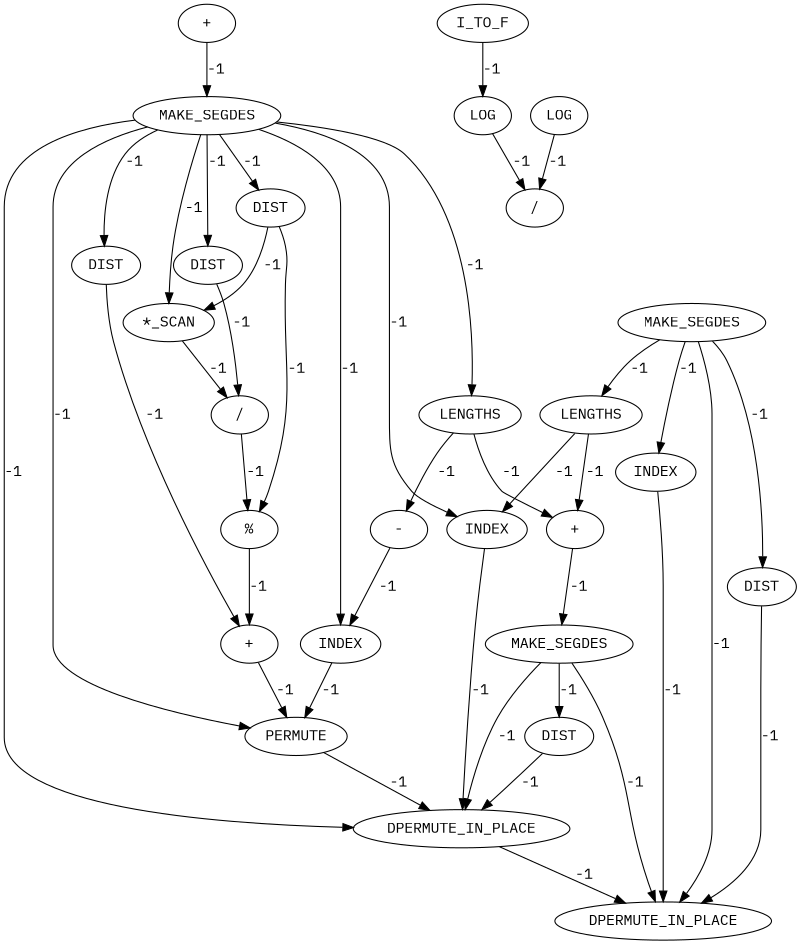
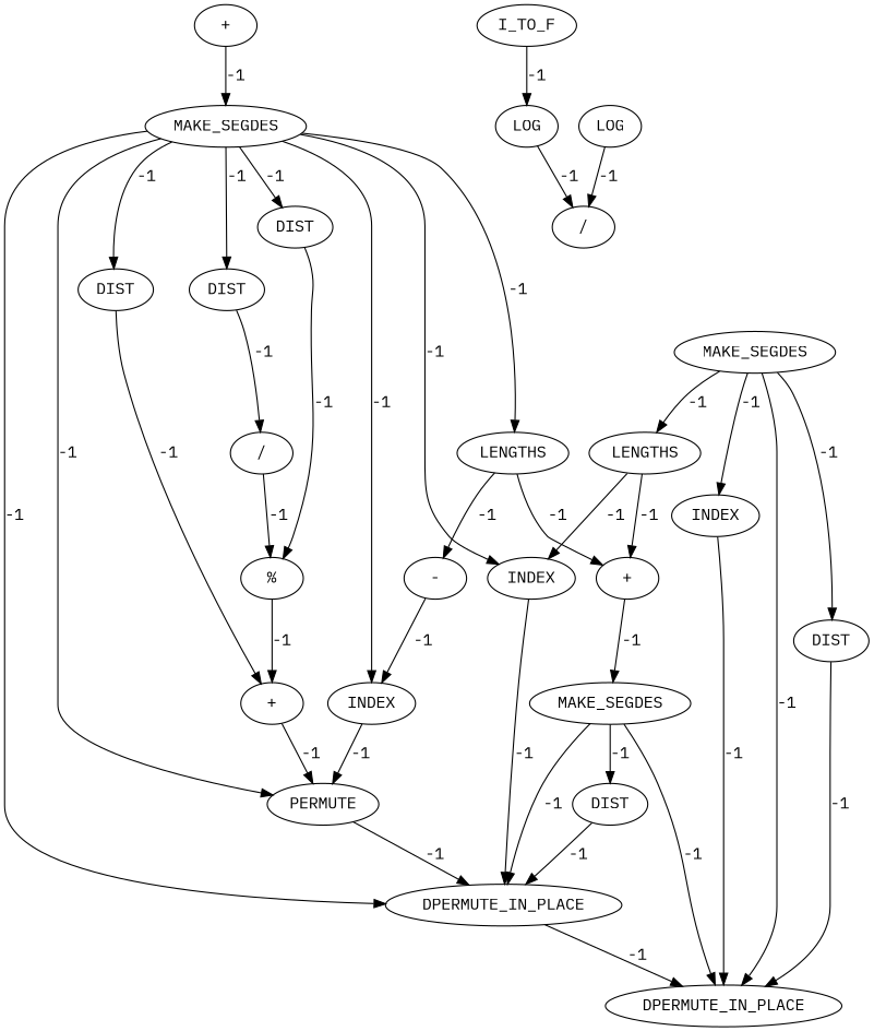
  digraph {
    fontname="IBM Plex Mono"
    node [cost=0 fontname="IBM Plex Mono"]
    edge [cost=-1 fontname="IBM Plex Mono"]
    n1 [label=INDEX]
    n2 [label=DPERMUTE_IN_PLACE]
    n3 [label=DPERMUTE_IN_PLACE]
    n4 [label="+"]
    n5 [label=MAKE_SEGDES]
    n6 [label=DIST]
    n7 [label=INDEX]
    n8 [label=DIST]
    n9 [label="%"]
-   n10 [label="*_SCAN"]
    n11 [label="+"]
    n12 [label="/"]
    n13 [label="/"]
    n14 [label=LENGTHS]
    n15 [label="+"]
    n16 [label="-"]
    n17 [label=MAKE_SEGDES]
    n18 [label=INDEX]
    n19 [label=I_TO_F]
    n20 [label=LOG]
    n21 [label=DIST]
    n22 [label=PERMUTE]
    n23 [label=LENGTHS]
    n24 [label=LOG]
    n25 [label=DIST]
    n26 [label=MAKE_SEGDES]
    n27 [label=DIST]
    n1 -> n2 [label=-1]
    n2 -> n3 [label=-1]
    n4 -> n5 [label=-1]
    n5 -> n1 [label=-1]
    n5 -> n2 [label=-1]
    n5 -> n8 [label=-1]
-   n5 -> n10 [label=-1]
    n5 -> n14 [label=-1]
    n5 -> n18 [label=-1]
    n5 -> n21 [label=-1]
    n5 -> n22 [label=-1]
    n5 -> n25 [label=-1]
    n6 -> n2 [label=-1]
    n7 -> n3 [label=-1]
    n8 -> n9 [label=-1]
-   n8 -> n10 [label=-1]
    n9 -> n11 [label=-1]
-   n10 -> n12 [label=-1]
    n11 -> n22 [label=-1]
    n12 -> n9 [label=-1]
    n14 -> n15 [label=-1]
    n14 -> n16 [label=-1]
    n15 -> n17 [label=-1]
    n16 -> n18 [label=-1]
    n17 -> n2 [label=-1]
    n17 -> n3 [label=-1]
    n17 -> n6 [label=-1]
    n18 -> n22 [label=-1]
    n19 -> n20 [label=-1]
    n20 -> n13 [label=-1]
    n21 -> n11 [label=-1]
    n22 -> n2 [label=-1]
    n23 -> n1 [label=-1]
    n23 -> n15 [label=-1]
    n24 -> n13 [label=-1]
    n25 -> n12 [label=-1]
    n26 -> n3 [label=-1]
    n26 -> n7 [label=-1]
    n26 -> n23 [label=-1]
    n26 -> n27 [label=-1]
    n27 -> n3 [label=-1]
  }
